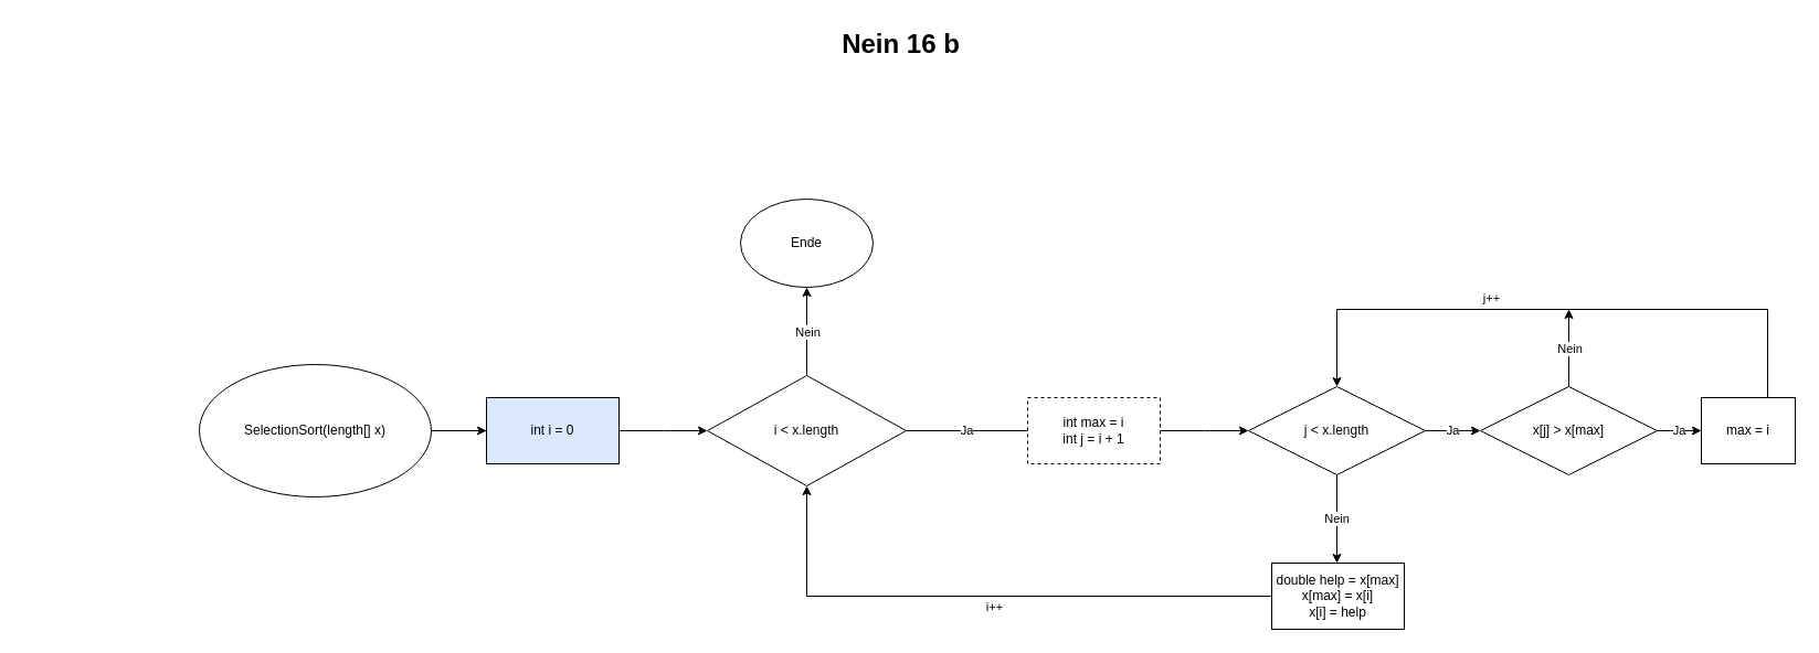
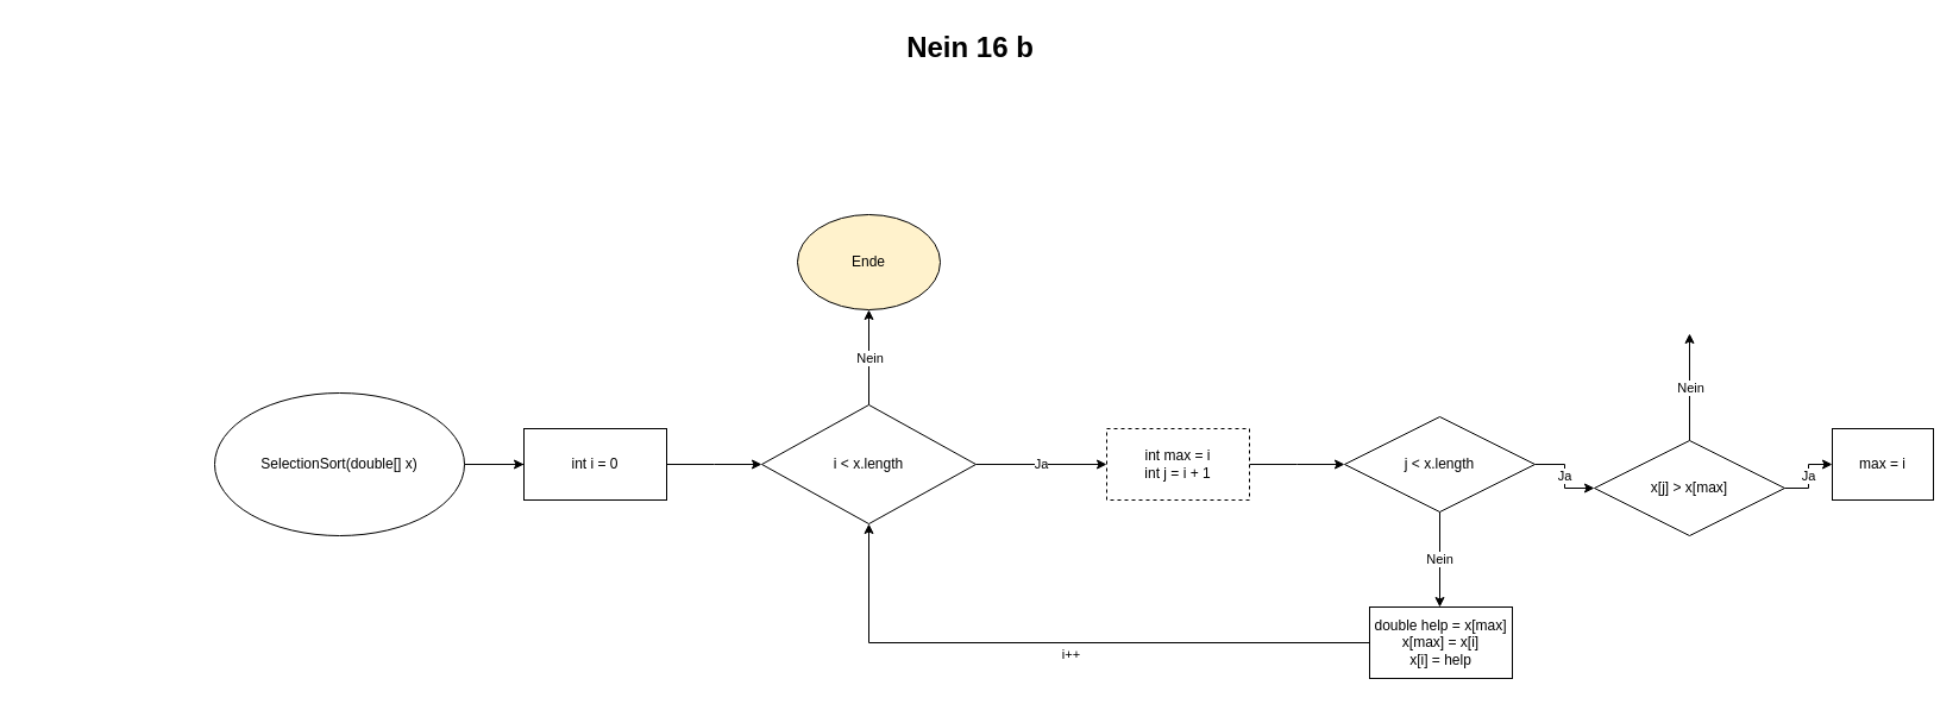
  <mxCell id="0" style=";html=1;" />
  <mxCell id="1" style=";html=1;" parent="0" />
  <mxCell id="2" value="&lt;div&gt;Nein 16 b&lt;/div&gt;" style="text;strokeColor=none;fillColor=none;html=1;fontSize=24;fontStyle=1;verticalAlign=middle;align=center;" parent="1" vertex="1"><mxGeometry x="20" y="20" width="1590" height="40" as="geometry" /></mxCell>
- <mxCell id="3" value="&lt;div&gt;Ja&lt;/div&gt;" style="edgeStyle=orthogonalEdgeStyle;rounded=0;orthogonalLoop=1;jettySize=auto;html=1;entryX=0;entryY=0.5;entryDx=0;entryDy=0;endArrow=none;" edge="1" parent="1" source="5" target="12"><mxGeometry relative="1" as="geometry"><mxPoint x="730" y="520" as="targetPoint" /><Array as="points" /></mxGeometry></mxCell>
+ <mxCell id="3" value="&lt;div&gt;Ja&lt;/div&gt;" style="edgeStyle=orthogonalEdgeStyle;rounded=0;orthogonalLoop=1;jettySize=auto;html=1;entryX=0;entryY=0.5;entryDx=0;entryDy=0;" edge="1" parent="1" source="5" target="12"><mxGeometry relative="1" as="geometry"><mxPoint x="730" y="520" as="targetPoint" /><Array as="points" /></mxGeometry></mxCell>
  <mxCell id="4" value="&lt;div&gt;Nein&lt;/div&gt;" style="edgeStyle=orthogonalEdgeStyle;rounded=0;orthogonalLoop=1;jettySize=auto;html=1;" edge="1" parent="1" source="5"><mxGeometry relative="1" as="geometry"><mxPoint x="730" y="260" as="targetPoint" /></mxGeometry></mxCell>
  <mxCell id="5" value="&lt;div&gt;i &amp;lt; x.length&lt;/div&gt;" style="rhombus;whiteSpace=wrap;html=1;" vertex="1" parent="1"><mxGeometry x="640" y="340" width="180" height="100" as="geometry" /></mxCell>
  <mxCell id="6" value="" style="edgeStyle=orthogonalEdgeStyle;rounded=0;orthogonalLoop=1;jettySize=auto;html=1;" edge="1" parent="1"><mxGeometry relative="1" as="geometry"><mxPoint x="360" y="390" as="sourcePoint" /><mxPoint x="470" y="390" as="targetPoint" /></mxGeometry></mxCell>
  <mxCell id="7" value="" style="edgeStyle=orthogonalEdgeStyle;rounded=0;orthogonalLoop=1;jettySize=auto;html=1;" edge="1" parent="1" source="8" target="10"><mxGeometry relative="1" as="geometry" /></mxCell>
- <mxCell id="8" value="&lt;div&gt;SelectionSort(length[] x)&lt;/div&gt;" style="ellipse;whiteSpace=wrap;html=1;" vertex="1" parent="1"><mxGeometry x="180" y="330" width="210" height="120" as="geometry" /></mxCell>
+ <mxCell id="8" value="&lt;div&gt;SelectionSort(double[] x)&lt;/div&gt;" style="ellipse;whiteSpace=wrap;html=1;" vertex="1" parent="1"><mxGeometry x="180" y="330" width="210" height="120" as="geometry" /></mxCell>
  <mxCell id="9" value="" style="edgeStyle=orthogonalEdgeStyle;rounded=0;orthogonalLoop=1;jettySize=auto;html=1;" edge="1" parent="1" source="10"><mxGeometry relative="1" as="geometry"><mxPoint x="640" y="390" as="targetPoint" /></mxGeometry></mxCell>
- <mxCell id="10" value="int i = 0" style="rounded=0;whiteSpace=wrap;html=1;fillColor=#dae8fc;" vertex="1" parent="1"><mxGeometry x="440" y="360" width="120" height="60" as="geometry" /></mxCell>
+ <mxCell id="10" value="int i = 0" style="rounded=0;whiteSpace=wrap;html=1;" vertex="1" parent="1"><mxGeometry x="440" y="360" width="120" height="60" as="geometry" /></mxCell>
  <mxCell id="11" value="" style="edgeStyle=orthogonalEdgeStyle;rounded=0;orthogonalLoop=1;jettySize=auto;html=1;" edge="1" parent="1" source="12"><mxGeometry relative="1" as="geometry"><mxPoint x="1130" y="390" as="targetPoint" /></mxGeometry></mxCell>
  <mxCell id="12" value="&lt;div&gt;int max = i&lt;/div&gt;&lt;div&gt;int j = i + 1&lt;br&gt;&lt;/div&gt;" style="rounded=0;whiteSpace=wrap;html=1;dashed=1;" vertex="1" parent="1"><mxGeometry x="930" y="360" width="120" height="60" as="geometry" /></mxCell>
  <mxCell id="13" value="&lt;div&gt;Ja&lt;/div&gt;" style="edgeStyle=orthogonalEdgeStyle;rounded=0;orthogonalLoop=1;jettySize=auto;html=1;" edge="1" parent="1" source="15" target="18"><mxGeometry relative="1" as="geometry" /></mxCell>
  <mxCell id="14" value="Nein" style="edgeStyle=orthogonalEdgeStyle;rounded=0;orthogonalLoop=1;jettySize=auto;html=1;" edge="1" parent="1" source="15"><mxGeometry relative="1" as="geometry"><mxPoint x="1210" y="510" as="targetPoint" /></mxGeometry></mxCell>
  <mxCell id="15" value="j &amp;lt; x.length" style="rhombus;whiteSpace=wrap;html=1;" vertex="1" parent="1"><mxGeometry x="1130" y="350" width="160" height="80" as="geometry" /></mxCell>
  <mxCell id="16" value="Ja" style="edgeStyle=orthogonalEdgeStyle;rounded=0;orthogonalLoop=1;jettySize=auto;html=1;" edge="1" parent="1" source="18" target="20"><mxGeometry relative="1" as="geometry" /></mxCell>
  <mxCell id="17" value="Nein" style="edgeStyle=orthogonalEdgeStyle;rounded=0;orthogonalLoop=1;jettySize=auto;html=1;" edge="1" parent="1" source="18"><mxGeometry relative="1" as="geometry"><mxPoint x="1420" y="280" as="targetPoint" /></mxGeometry></mxCell>
- <mxCell id="18" value="x[j] &amp;gt; x[max]" style="rhombus;whiteSpace=wrap;html=1;" vertex="1" parent="1"><mxGeometry x="1340" y="350" width="160" height="80" as="geometry" /></mxCell>
- <mxCell id="19" value="j++" style="edgeStyle=orthogonalEdgeStyle;rounded=0;orthogonalLoop=1;jettySize=auto;html=1;entryX=0.5;entryY=0;entryDx=0;entryDy=0;" edge="1" parent="1" source="20" target="15"><mxGeometry x="0.222" y="-10" relative="1" as="geometry"><mxPoint x="1600" y="280" as="targetPoint" /><Array as="points"><mxPoint x="1600" y="280" /><mxPoint x="1210" y="280" /></Array><mxPoint as="offset" /></mxGeometry></mxCell>
+ <mxCell id="18" value="x[j] &amp;gt; x[max]" style="rhombus;whiteSpace=wrap;html=1;" vertex="1" parent="1"><mxGeometry x="1340" y="370" width="160" height="80" as="geometry" /></mxCell>
  <mxCell id="20" value="max = i" style="rounded=0;whiteSpace=wrap;html=1;" vertex="1" parent="1"><mxGeometry x="1540" y="360" width="85" height="60" as="geometry" /></mxCell>
  <mxCell id="21" value="i++" style="edgeStyle=orthogonalEdgeStyle;rounded=0;orthogonalLoop=1;jettySize=auto;html=1;entryX=0.5;entryY=1;entryDx=0;entryDy=0;" edge="1" parent="1" source="22" target="5"><mxGeometry x="-0.036" y="10" relative="1" as="geometry"><mxPoint x="1071" y="540" as="targetPoint" /><mxPoint as="offset" /></mxGeometry></mxCell>
  <mxCell id="22" value="&lt;div&gt;double help = x[max]&lt;/div&gt;&lt;div&gt;x[max] = x[i]&lt;/div&gt;&lt;div&gt;x[i] = help&lt;br&gt;&lt;/div&gt;" style="rounded=0;whiteSpace=wrap;html=1;" vertex="1" parent="1"><mxGeometry x="1151" y="510" width="120" height="60" as="geometry" /></mxCell>
- <mxCell id="23" value="Ende" style="ellipse;whiteSpace=wrap;html=1;" vertex="1" parent="1"><mxGeometry x="670" y="180" width="120" height="80" as="geometry" /></mxCell>
+ <mxCell id="23" value="Ende" style="ellipse;whiteSpace=wrap;html=1;fillColor=#fff2cc;" vertex="1" parent="1"><mxGeometry x="670" y="180" width="120" height="80" as="geometry" /></mxCell>
